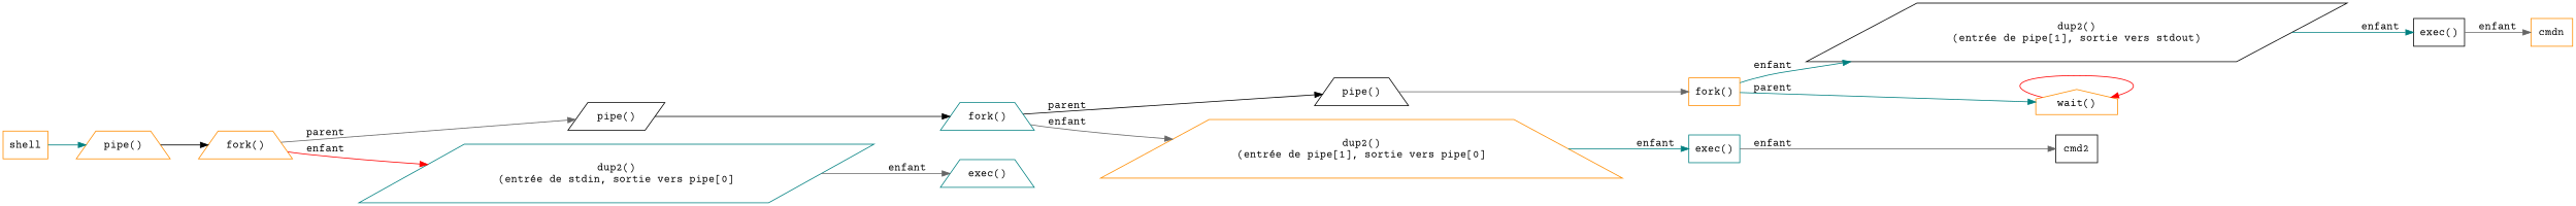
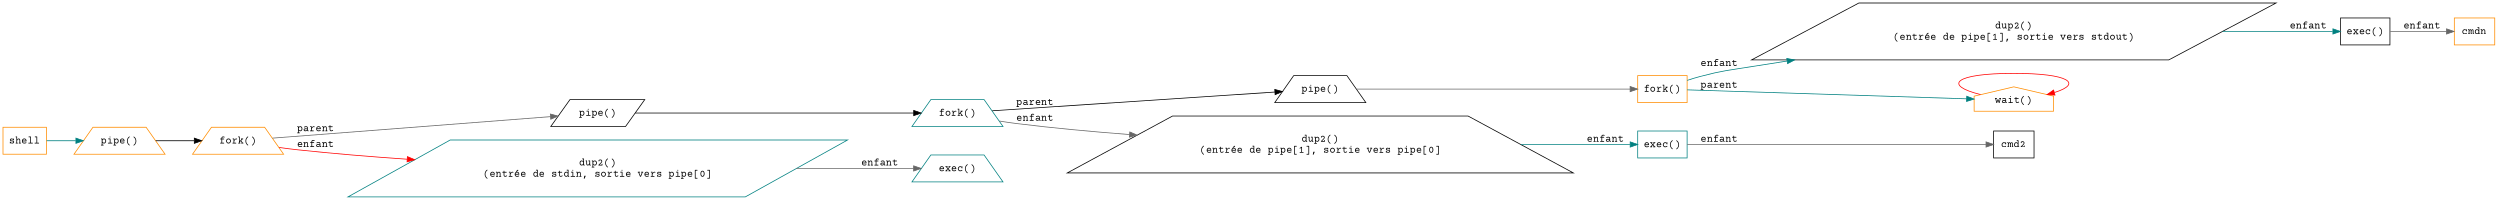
  digraph {
    fontname="Courier Prime"
    rankdir=LR
    node [color=darkorange fontname="Courier Prime" shape=trapezium]
    edge [color=gray40 fontname="Courier Prime"]
    n1 [label="pipe()"]
    n2 [label="fork()"]
    n3 [color=black label="pipe()" shape=parallelogram]
    n4 [color=teal label="dup2()\n(entrée de stdin, sortie vers pipe[0]" shape=parallelogram]
    n5 [color=teal label="fork()"]
    n6 [color=black label="pipe()"]
-   n7 [label="dup2()\n(entrée de pipe[1], sortie vers pipe[0]"]
+   n7 [color=black label="dup2()\n(entrée de pipe[1], sortie vers pipe[0]"]
    n8 [label="fork()" shape=box]
    n9 [color=black label="dup2()\n(entrée de pipe[1], sortie vers stdout)" shape=parallelogram]
    n10 [label="wait()" shape=house]
    n11 [color=teal label="exec()"]
    n12 [color=teal label="exec()" shape=box]
    cmd2 [color=black shape=box]
    n14 [color=black label="exec()" shape=box]
    cmdn [shape=box]
    shell [shape=box]
    n1 -> n2 [color=black]
    n2 -> n3 [label=parent]
    n2 -> n4 [color=red label=enfant]
    n3 -> n5 [color=black]
    n4 -> n11 [label=enfant]
    n5 -> n6 [color=black label=parent]
    n5 -> n7 [label=enfant]
    n6 -> n8
    n7 -> n12 [color=teal label=enfant]
    n8 -> n9 [color=teal label=enfant]
    n8 -> n10 [color=teal label=parent]
    n9 -> n14 [color=teal label=enfant]
    n10 -> n10 [color=red]
    n12 -> cmd2 [label=enfant]
    n14 -> cmdn [label=enfant]
    shell -> n1 [color=teal rank=1]
  }
